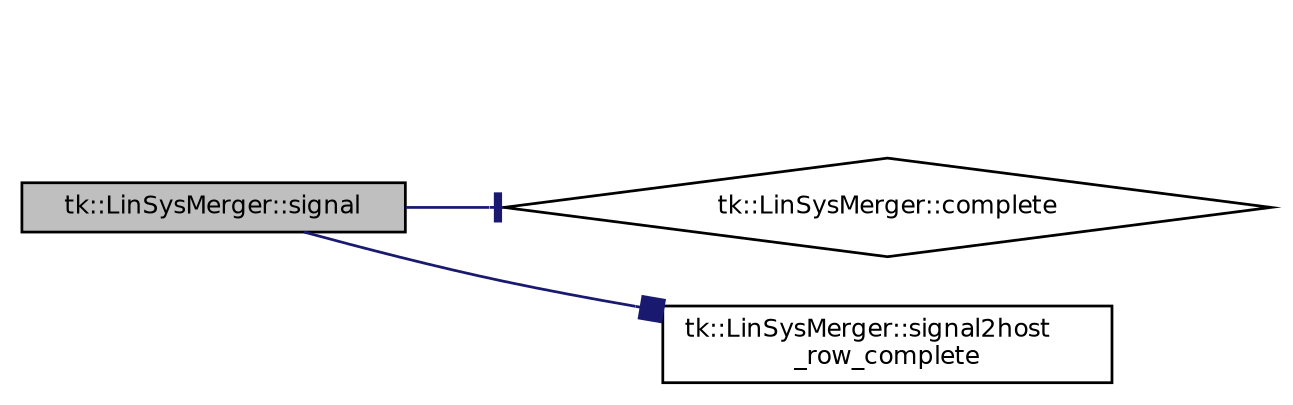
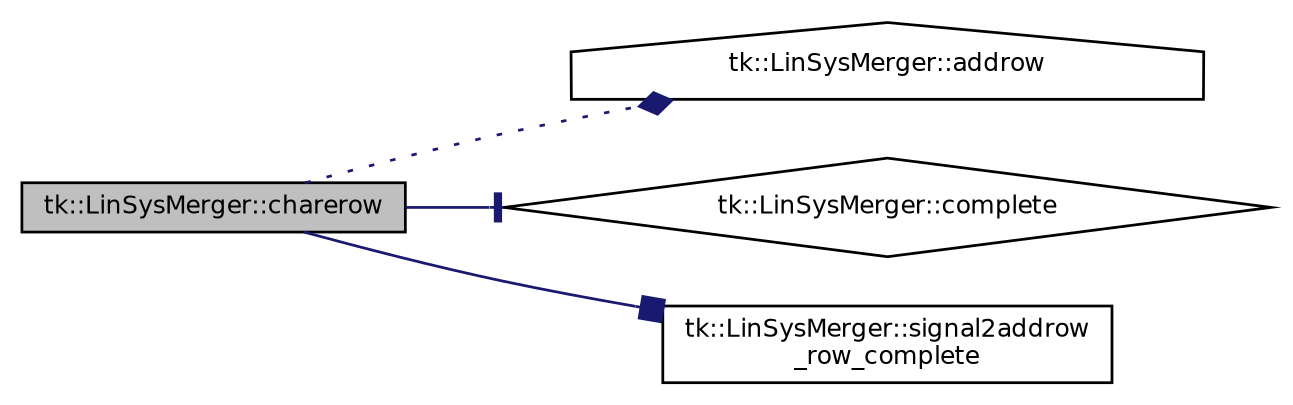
  digraph {
    fontname="DejaVu Sans"
    rankdir=LR
    node [color=black fontname="DejaVu Sans" fontsize=9 shape=box]
    edge [color=midnightblue fontname="DejaVu Sans" fontsize=9 labelfontname="sans-serif" labelfontsize=9 style=solid]
-   n1 [fillcolor=grey75 fontcolor=black height=0.2 label="tk::LinSysMerger::signal" style=filled width=0.4]
+   n1 [fillcolor=grey75 fontcolor=black height=0.2 label="tk::LinSysMerger::charerow" style=filled width=0.4]
+   n2 [height=0.2 label="tk::LinSysMerger::addrow" shape=house width=0.4]
    n3 [height=0.2 label="tk::LinSysMerger::complete" shape=diamond width=0.4]
-   n4 [height=0.2 label="tk::LinSysMerger::signal2host\l_row_complete" width=0.4]
+   n4 [height=0.2 label="tk::LinSysMerger::signal2addrow\l_row_complete" width=0.4]
+   n1 -> n2 [arrowhead=diamond style=dotted]
    n1 -> n3 [arrowhead=tee]
    n1 -> n4 [arrowhead=box]
  }
